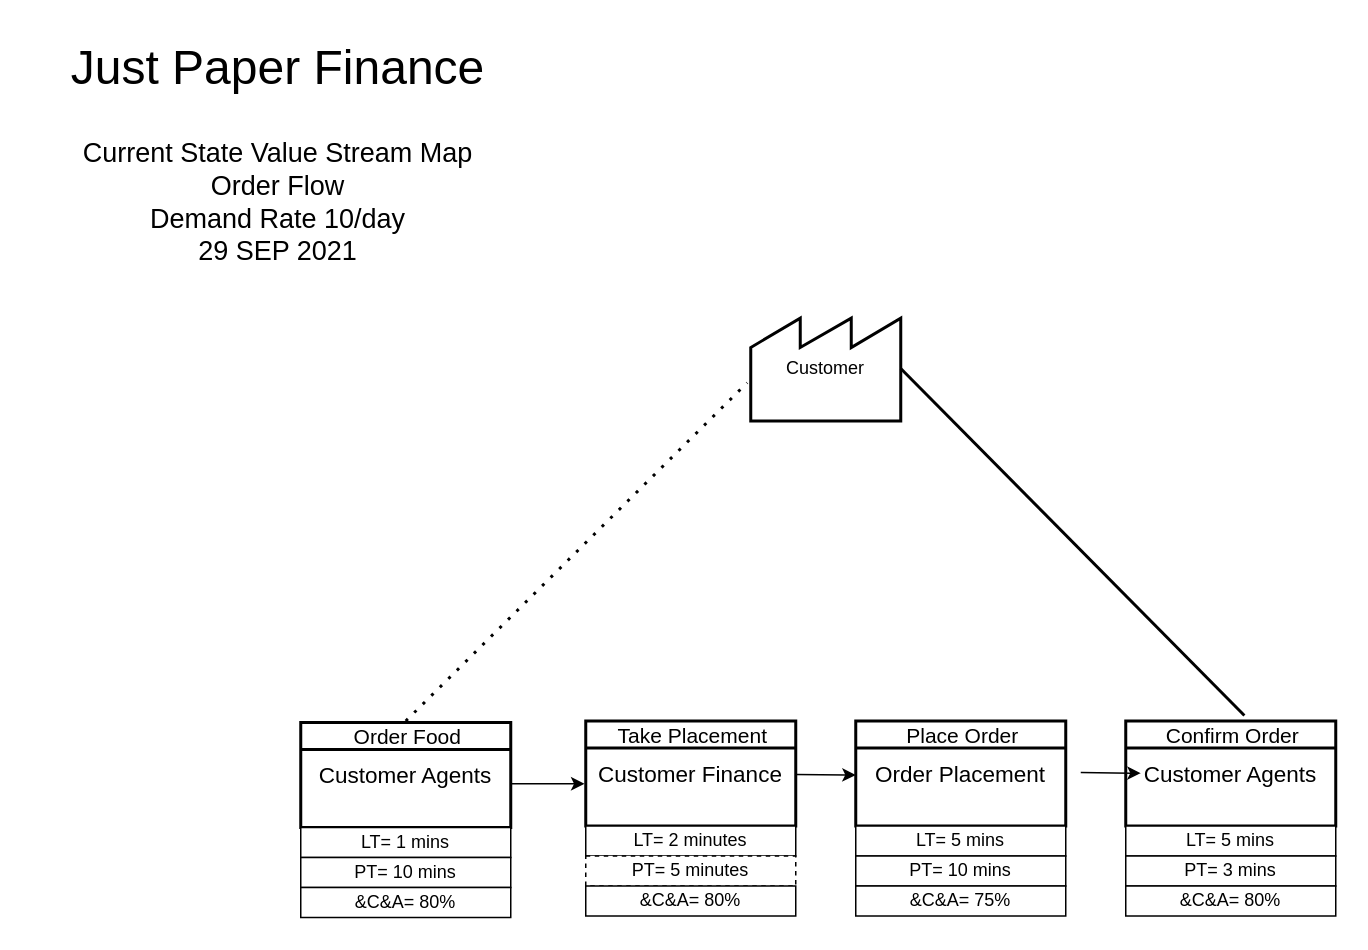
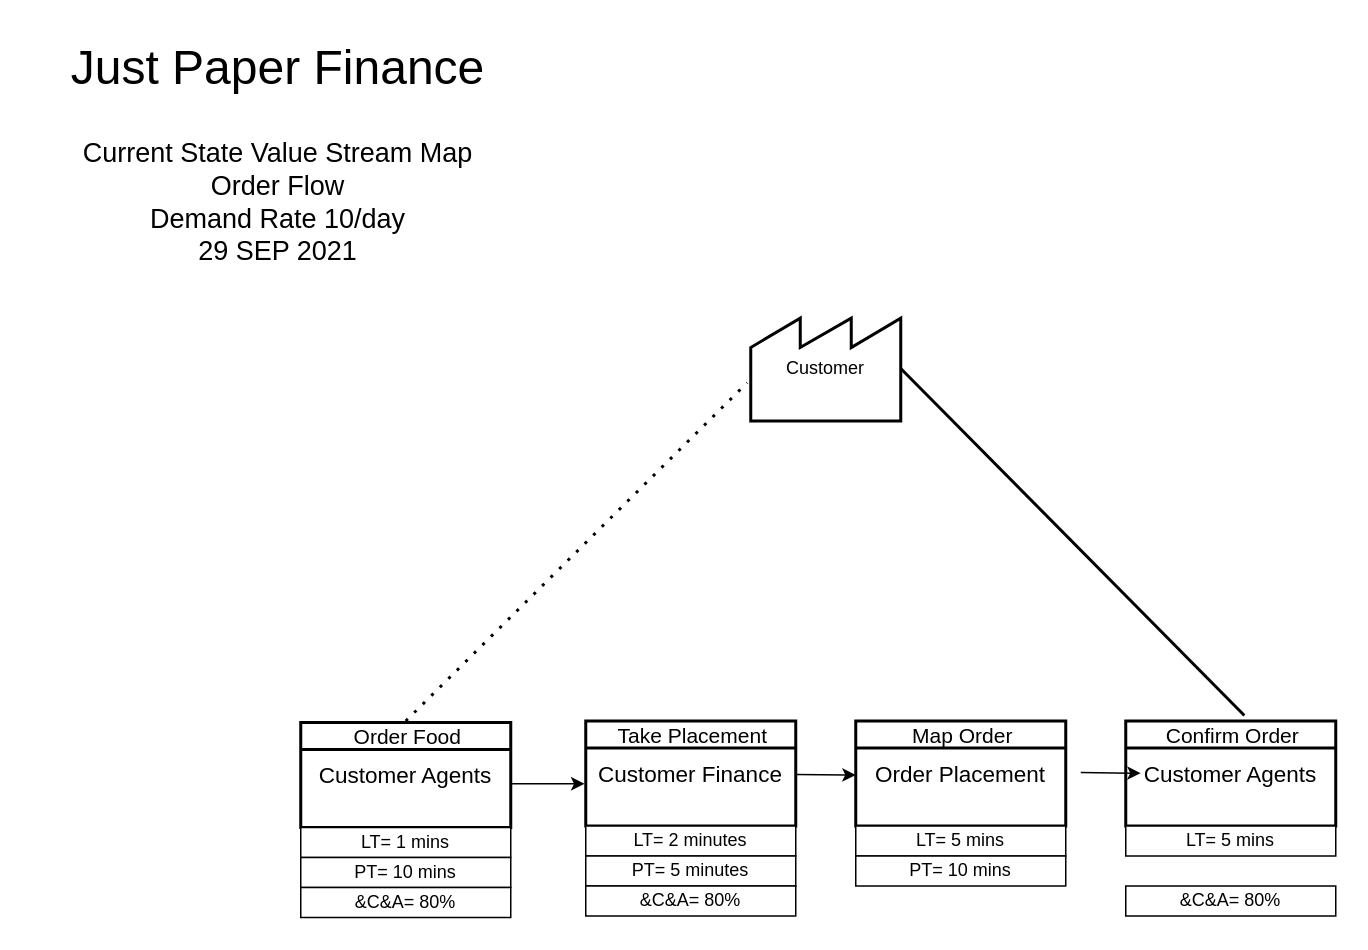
  <mxCell id="0" />
  <mxCell id="1" parent="0" />
  <mxCell id="2" value="Customer" style="strokeWidth=2;html=1;shape=mxgraph.lean_mapping.outside_sources;whiteSpace=wrap;align=center;" vertex="1" parent="1"><mxGeometry x="500" y="210" width="100" height="70" as="geometry" /></mxCell>
  <mxCell id="3" value="&lt;font style=&quot;font-size: 15px&quot;&gt;Customer Agents&lt;/font&gt;" style="strokeWidth=2;html=1;shape=mxgraph.lean_mapping.manufacturing_process;fontSize=12;verticalAlign=middle;html=1;align=center;whiteSpace=wrap;" vertex="1" parent="1"><mxGeometry x="200" y="481" width="140" height="70" as="geometry" /></mxCell>
  <mxCell id="4" value="&lt;span style=&quot;font-size: 14px&quot;&gt;Order Food&lt;/span&gt;" style="text;fontSize=12;spacingLeft=2;verticalAlign=top;html=1;align=center;spacingTop=-5;resizeWidth=1;" vertex="1" parent="3"><mxGeometry width="140" height="13" as="geometry" /></mxCell>
  <mxCell id="5" value="LT= 1 mins" style="rounded=0;whiteSpace=wrap;html=1;" vertex="1" parent="1"><mxGeometry x="200" y="551" width="140" height="20" as="geometry" /></mxCell>
  <mxCell id="6" value="PT= 10 mins" style="rounded=0;whiteSpace=wrap;html=1;" vertex="1" parent="1"><mxGeometry x="200" y="571" width="140" height="20" as="geometry" /></mxCell>
  <mxCell id="7" value="&amp;amp;C&amp;amp;A= 80%" style="rounded=0;whiteSpace=wrap;html=1;" vertex="1" parent="1"><mxGeometry x="200" y="591" width="140" height="20" as="geometry" /></mxCell>
  <mxCell id="8" value="&lt;span style=&quot;font-size: 15px&quot;&gt;Customer Finance&lt;/span&gt;" style="strokeWidth=2;html=1;shape=mxgraph.lean_mapping.manufacturing_process;fontSize=12;verticalAlign=middle;html=1;align=center;whiteSpace=wrap;" vertex="1" parent="1"><mxGeometry x="390" y="480" width="140" height="70" as="geometry" /></mxCell>
  <mxCell id="9" value="&lt;font style=&quot;font-size: 14px&quot;&gt;Take Placement&lt;/font&gt;" style="text;fontSize=12;spacingLeft=2;verticalAlign=top;html=1;align=center;spacingTop=-5;resizeWidth=1;" vertex="1" parent="8"><mxGeometry width="140" height="13" as="geometry" /></mxCell>
  <mxCell id="10" value="LT= 2 minutes" style="rounded=0;whiteSpace=wrap;html=1;" vertex="1" parent="1"><mxGeometry x="390" y="550" width="140" height="20" as="geometry" /></mxCell>
- <mxCell id="11" value="PT= 5 minutes" style="rounded=0;whiteSpace=wrap;html=1;dashed=1;" vertex="1" parent="1"><mxGeometry x="390" y="570" width="140" height="20" as="geometry" /></mxCell>
+ <mxCell id="11" value="PT= 5 minutes" style="rounded=0;whiteSpace=wrap;html=1;" vertex="1" parent="1"><mxGeometry x="390" y="570" width="140" height="20" as="geometry" /></mxCell>
  <mxCell id="12" value="&amp;amp;C&amp;amp;A= 80%" style="rounded=0;whiteSpace=wrap;html=1;" vertex="1" parent="1"><mxGeometry x="390" y="590" width="140" height="20" as="geometry" /></mxCell>
  <mxCell id="13" value="" style="endArrow=classic;html=1;exitX=1;exitY=0.584;exitDx=0;exitDy=0;exitPerimeter=0;entryX=-0.006;entryY=0.598;entryDx=0;entryDy=0;entryPerimeter=0;" edge="1" parent="1" source="3" target="8"><mxGeometry width="50" height="50" relative="1" as="geometry"><mxPoint x="400" y="561" as="sourcePoint" /><mxPoint x="450" y="511" as="targetPoint" /></mxGeometry></mxCell>
  <mxCell id="14" value="&lt;span style=&quot;font-size: 15px&quot;&gt;Order Placement&lt;/span&gt;" style="strokeWidth=2;html=1;shape=mxgraph.lean_mapping.manufacturing_process;fontSize=12;verticalAlign=middle;html=1;align=center;whiteSpace=wrap;" vertex="1" parent="1"><mxGeometry x="570" y="480" width="140" height="70" as="geometry" /></mxCell>
- <mxCell id="15" value="&lt;font style=&quot;font-size: 14px&quot;&gt;Place Order&lt;/font&gt;" style="text;fontSize=12;spacingLeft=2;verticalAlign=top;html=1;align=center;spacingTop=-5;resizeWidth=1;" vertex="1" parent="14"><mxGeometry width="140" height="13" as="geometry" /></mxCell>
+ <mxCell id="15" value="&lt;font style=&quot;font-size: 14px&quot;&gt;Map Order&lt;/font&gt;" style="text;fontSize=12;spacingLeft=2;verticalAlign=top;html=1;align=center;spacingTop=-5;resizeWidth=1;" vertex="1" parent="14"><mxGeometry width="140" height="13" as="geometry" /></mxCell>
  <mxCell id="16" value="LT= 5 mins" style="rounded=0;whiteSpace=wrap;html=1;" vertex="1" parent="1"><mxGeometry x="570" y="550" width="140" height="20" as="geometry" /></mxCell>
  <mxCell id="17" value="PT= 10 mins" style="rounded=0;whiteSpace=wrap;html=1;" vertex="1" parent="1"><mxGeometry x="570" y="570" width="140" height="20" as="geometry" /></mxCell>
- <mxCell id="18" value="&amp;amp;C&amp;amp;A= 75%" style="rounded=0;whiteSpace=wrap;html=1;" vertex="1" parent="1"><mxGeometry x="570" y="590" width="140" height="20" as="geometry" /></mxCell>
  <mxCell id="19" value="" style="endArrow=classic;html=1;exitX=1;exitY=0.584;exitDx=0;exitDy=0;exitPerimeter=0;" edge="1" parent="1"><mxGeometry width="50" height="50" relative="1" as="geometry"><mxPoint x="530" y="515.6" as="sourcePoint" /><mxPoint x="570" y="516" as="targetPoint" /></mxGeometry></mxCell>
  <mxCell id="20" value="&lt;font style=&quot;font-size: 32px&quot;&gt;Just Paper Finance&lt;/font&gt;" style="text;html=1;strokeColor=none;fillColor=none;align=center;verticalAlign=middle;whiteSpace=wrap;rounded=0;" vertex="1" parent="1"><mxGeometry x="20" y="20" width="330" height="50" as="geometry" /></mxCell>
  <mxCell id="21" value="&lt;font style=&quot;font-size: 18px&quot;&gt;Current State Value Stream Map&lt;br&gt;Order Flow&lt;br&gt;Demand Rate 10/day&lt;br&gt;29 SEP 2021&lt;br&gt;&lt;/font&gt;" style="text;html=1;strokeColor=none;fillColor=none;align=center;verticalAlign=middle;whiteSpace=wrap;rounded=0;" vertex="1" parent="1"><mxGeometry x="20" y="80" width="330" height="110" as="geometry" /></mxCell>
  <mxCell id="22" value="" style="endArrow=none;dashed=1;html=1;dashPattern=1 3;strokeWidth=2;entryX=-0.024;entryY=0.636;entryDx=0;entryDy=0;entryPerimeter=0;" edge="1" parent="1" target="2"><mxGeometry width="50" height="50" relative="1" as="geometry"><mxPoint x="270" y="480" as="sourcePoint" /><mxPoint x="510" y="400" as="targetPoint" /></mxGeometry></mxCell>
  <mxCell id="23" value="" style="endArrow=none;dashed=0;html=1;dashPattern=1 3;strokeWidth=2;entryX=1;entryY=0.5;entryDx=0;entryDy=0;exitX=0.565;exitY=-0.285;exitDx=0;exitDy=0;exitPerimeter=0;" edge="1" parent="1" source="25" target="2"><mxGeometry width="50" height="50" relative="1" as="geometry"><mxPoint x="650" y="470" as="sourcePoint" /><mxPoint x="412.6" y="294.52" as="targetPoint" /></mxGeometry></mxCell>
  <mxCell id="24" value="&lt;span style=&quot;font-size: 15px&quot;&gt;Customer Agents&lt;/span&gt;" style="strokeWidth=2;html=1;shape=mxgraph.lean_mapping.manufacturing_process;fontSize=12;verticalAlign=middle;html=1;align=center;whiteSpace=wrap;" vertex="1" parent="1"><mxGeometry x="750" y="480" width="140" height="70" as="geometry" /></mxCell>
  <mxCell id="25" value="&lt;font style=&quot;font-size: 14px&quot;&gt;Confirm Order&lt;/font&gt;" style="text;fontSize=12;spacingLeft=2;verticalAlign=top;html=1;align=center;spacingTop=-5;resizeWidth=1;" vertex="1" parent="24"><mxGeometry width="140" height="13" as="geometry" /></mxCell>
  <mxCell id="26" value="LT= 5 mins" style="rounded=0;whiteSpace=wrap;html=1;" vertex="1" parent="1"><mxGeometry x="750" y="550" width="140" height="20" as="geometry" /></mxCell>
- <mxCell id="27" value="PT= 3 mins" style="rounded=0;whiteSpace=wrap;html=1;" vertex="1" parent="1"><mxGeometry x="750" y="570" width="140" height="20" as="geometry" /></mxCell>
  <mxCell id="28" value="&amp;amp;C&amp;amp;A= 80%" style="rounded=0;whiteSpace=wrap;html=1;" vertex="1" parent="1"><mxGeometry x="750" y="590" width="140" height="20" as="geometry" /></mxCell>
  <mxCell id="29" value="" style="endArrow=classic;html=1;exitX=1;exitY=0.584;exitDx=0;exitDy=0;exitPerimeter=0;" edge="1" parent="1"><mxGeometry width="50" height="50" relative="1" as="geometry"><mxPoint x="720" y="514.41" as="sourcePoint" /><mxPoint x="760" y="514.81" as="targetPoint" /></mxGeometry></mxCell>
